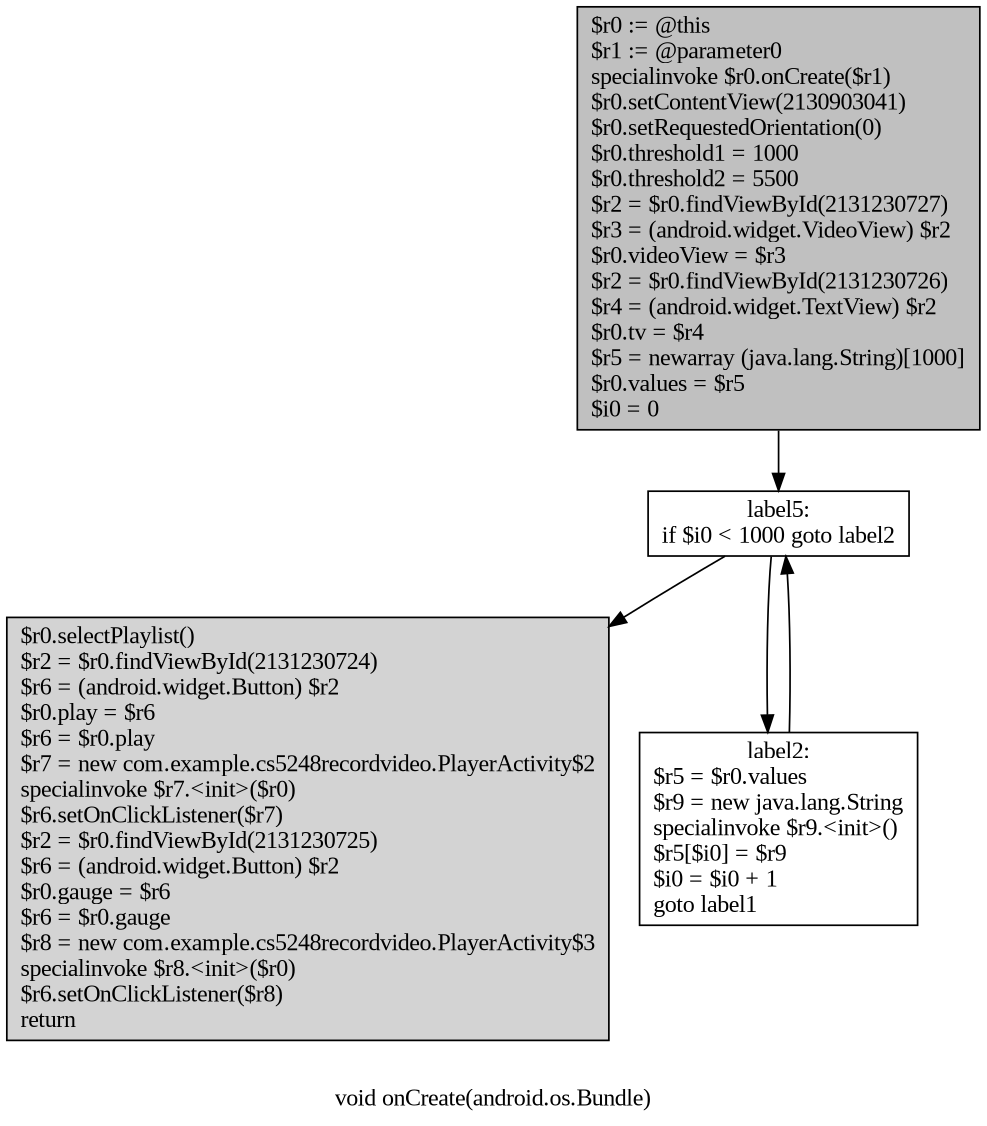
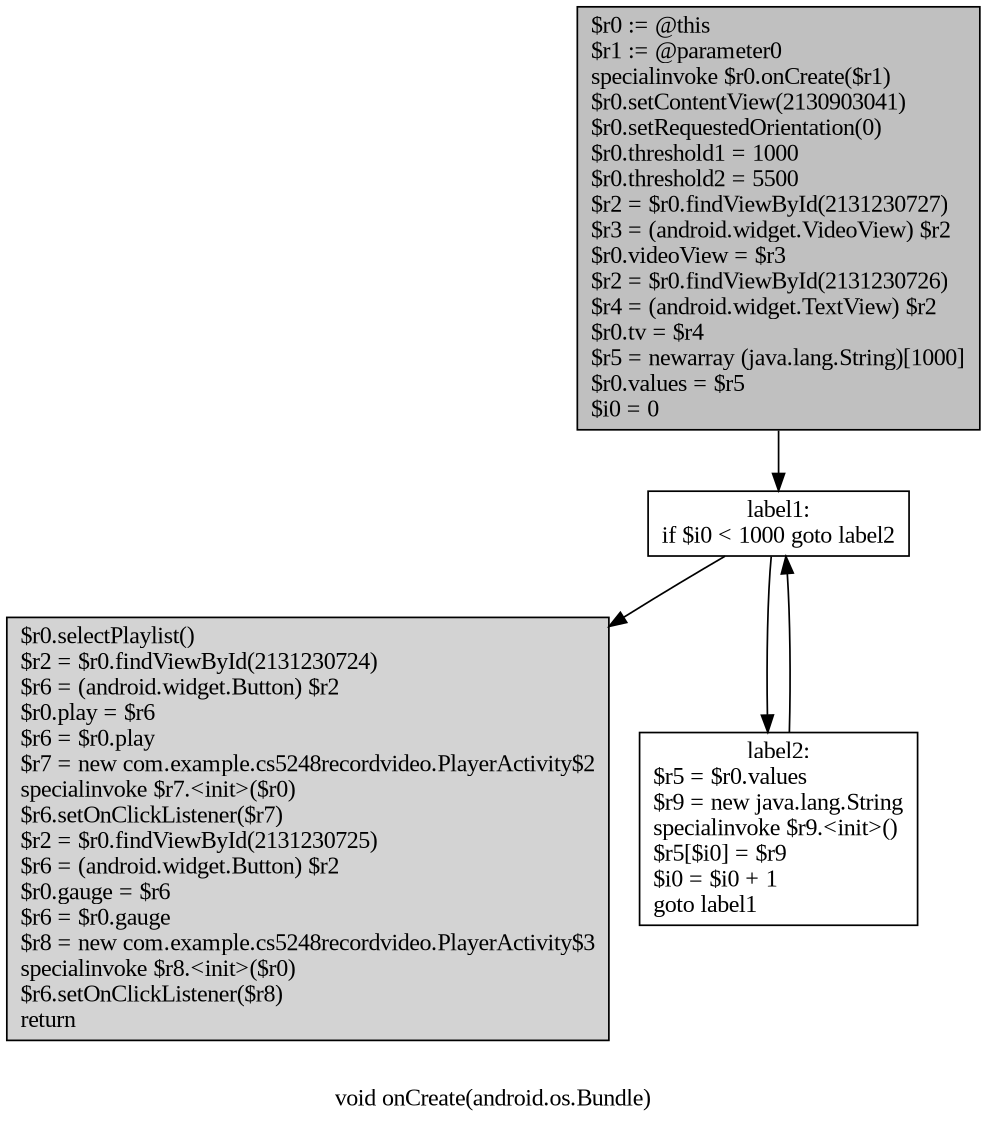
  digraph {
    label="void onCreate(android.os.Bundle)"
    fontname="Liberation Serif"
    node [shape=box fontname="Liberation Serif"]
    edge [fontname="Liberation Serif"]
    n1 [fillcolor=gray label="$r0 := @this\l$r1 := @parameter0\lspecialinvoke $r0.onCreate($r1)\l$r0.setContentView(2130903041)\l$r0.setRequestedOrientation(0)\l$r0.threshold1 = 1000\l$r0.threshold2 = 5500\l$r2 = $r0.findViewById(2131230727)\l$r3 = (android.widget.VideoView) $r2\l$r0.videoView = $r3\l$r2 = $r0.findViewById(2131230726)\l$r4 = (android.widget.TextView) $r2\l$r0.tv = $r4\l$r5 = newarray (java.lang.String)[1000]\l$r0.values = $r5\l$i0 = 0\l" style=filled]
-   n2 [label="label5:\nif $i0 < 1000 goto label2\l"]
+   n2 [label="label1:\nif $i0 < 1000 goto label2\l"]
    n3 [fillcolor=lightgray label="$r0.selectPlaylist()\l$r2 = $r0.findViewById(2131230724)\l$r6 = (android.widget.Button) $r2\l$r0.play = $r6\l$r6 = $r0.play\l$r7 = new com.example.cs5248recordvideo.PlayerActivity$2\lspecialinvoke $r7.<init>($r0)\l$r6.setOnClickListener($r7)\l$r2 = $r0.findViewById(2131230725)\l$r6 = (android.widget.Button) $r2\l$r0.gauge = $r6\l$r6 = $r0.gauge\l$r8 = new com.example.cs5248recordvideo.PlayerActivity$3\lspecialinvoke $r8.<init>($r0)\l$r6.setOnClickListener($r8)\lreturn\l" style=filled]
    n4 [label="label2:\n$r5 = $r0.values\l$r9 = new java.lang.String\lspecialinvoke $r9.<init>()\l$r5[$i0] = $r9\l$i0 = $i0 + 1\lgoto label1\l"]
    n1 -> n2
    n2 -> n3
    n2 -> n4
    n4 -> n2
  }
